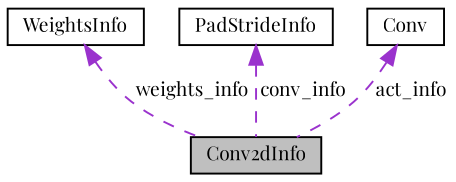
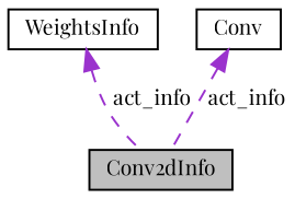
  digraph {
    fontname="Playfair Display"
    node [color=black fillcolor=white fontname="Playfair Display" fontsize=10 shape=record style=filled]
    edge [color=darkorchid3 dir=back fontname="Playfair Display" fontsize=10 labelfontname=Helvetica labelfontsize=10 style=dashed]
    n1 [fillcolor=grey75 fontcolor=black height=0.2 label=Conv2dInfo width=0.4]
    n2 [height=0.2 label=WeightsInfo width=0.4]
-   n3 [height=0.2 label=PadStrideInfo width=0.4]
    n4 [height=0.2 label=Conv width=0.4]
-   n2 -> n1 [label=" weights_info"]
-   n3 -> n1 [label=" conv_info"]
+   n2 -> n1 [label=" act_info"]
    n4 -> n1 [label=" act_info"]
  }
